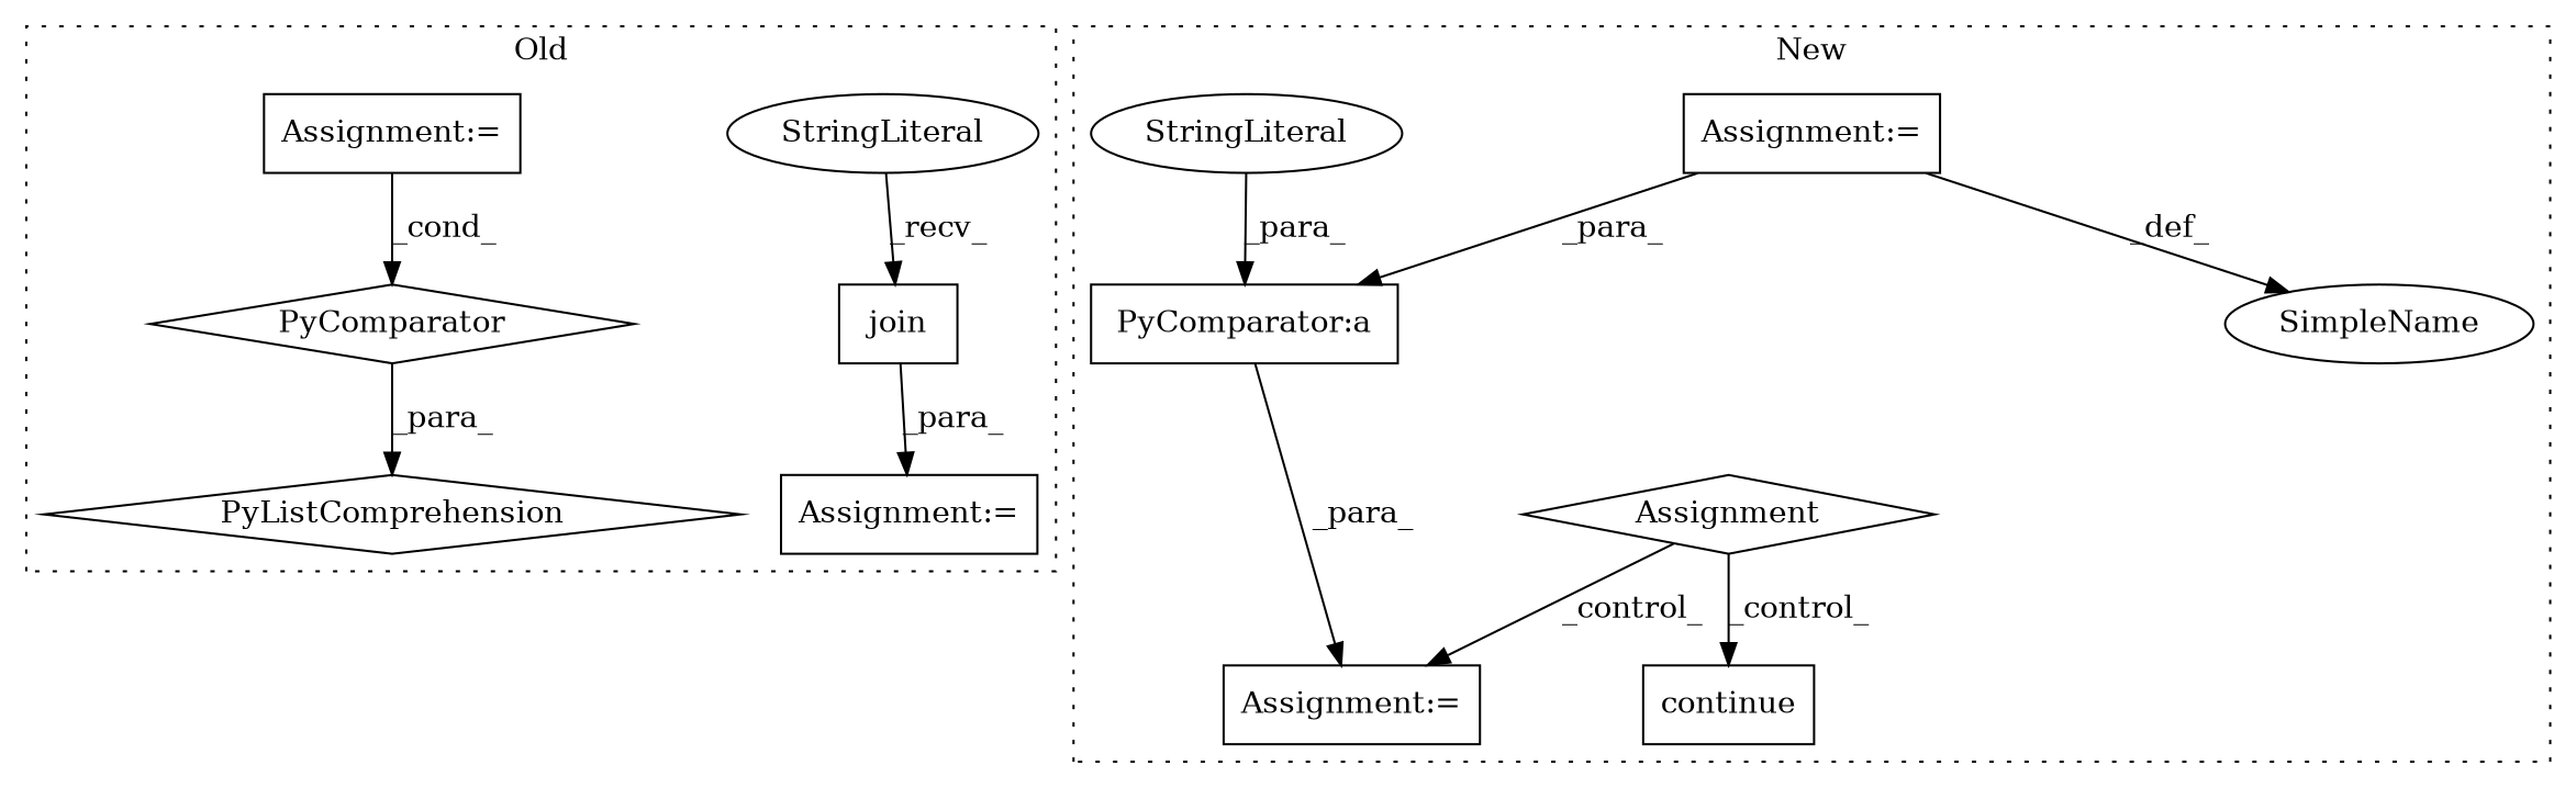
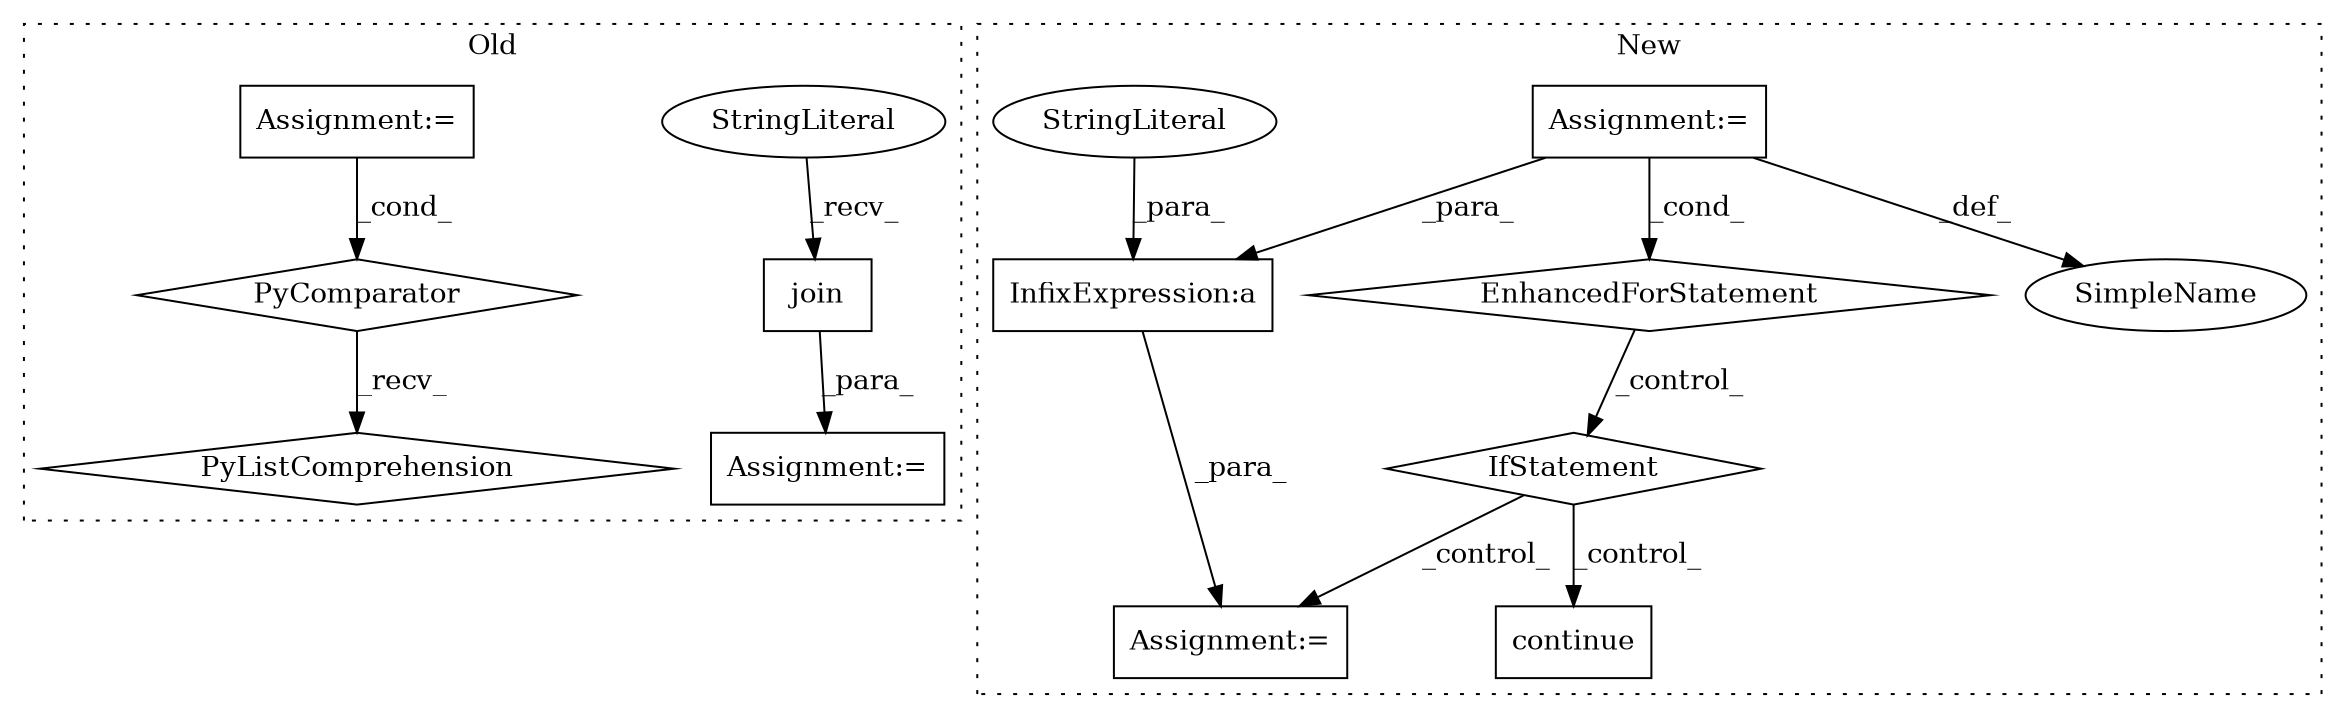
  digraph {
    node [a=7 l=2 s="7053,7139" shape=box]
    n1 [a=32 l="22,-5" label=join s="6188,6368"]
    n2 [a=45 l=5 label=StringLiteral s=6182 shape=ellipse]
    n3 [label="Assignment:=" s=6180]
    n4 [a=109 l=158 label=PyListComprehension s=6210 shape=diamond]
    n5 [a=113 l=29 label=PyComparator s=6331 shape=diamond]
    n6 [l=29 label="Assignment:=" s=5949]
    n7 [a=18 l=9 label=continue s=7213]
-   n8 [a=25 l="4,2" label=Assignment s="7153,7197" shape=diamond]
+   n8 [a=25 l="4,2" label=IfStatement s="7153,7197" shape=diamond]
    n9 [a=42 label=SimpleName shape=ellipse l="" s=""]
    n10 [l="61,2" label="Assignment:="]
+   n11 [a=70 l="61,2" label=EnhancedForStatement shape=diamond]
    n12 [label="Assignment:=" s=7500]
-   n13 [a=27 l=3 label="PyComparator:a" s=7512]
+   n13 [a=27 l=3 label="InfixExpression:a" s=7512]
    n14 [a=45 l=9 label=StringLiteral s=7503 shape=ellipse]
    subgraph cluster_1 {
      label=Old
      style=dotted
      n1
      n2
      n3
      n4
      n5
      n6
    }
    subgraph cluster_2 {
      label=New
      style=dotted
      n7
      n8
      n9
      n10
+     n11
      n12
      n13
      n14
    }
    n1 -> n3 [label=_para_]
    n2 -> n1 [label=_recv_]
-   n5 -> n4 [label=_para_]
+   n5 -> n4 [label=_recv_]
    n6 -> n5 [label=_cond_]
    n8 -> n7 [label=_control_]
    n8 -> n12 [label=_control_]
    n10 -> n9 [label=_def_]
+   n10 -> n11 [label=_cond_]
    n10 -> n13 [label=_para_]
+   n11 -> n8 [label=_control_]
    n13 -> n12 [label=_para_]
    n14 -> n13 [label=_para_]
  }
